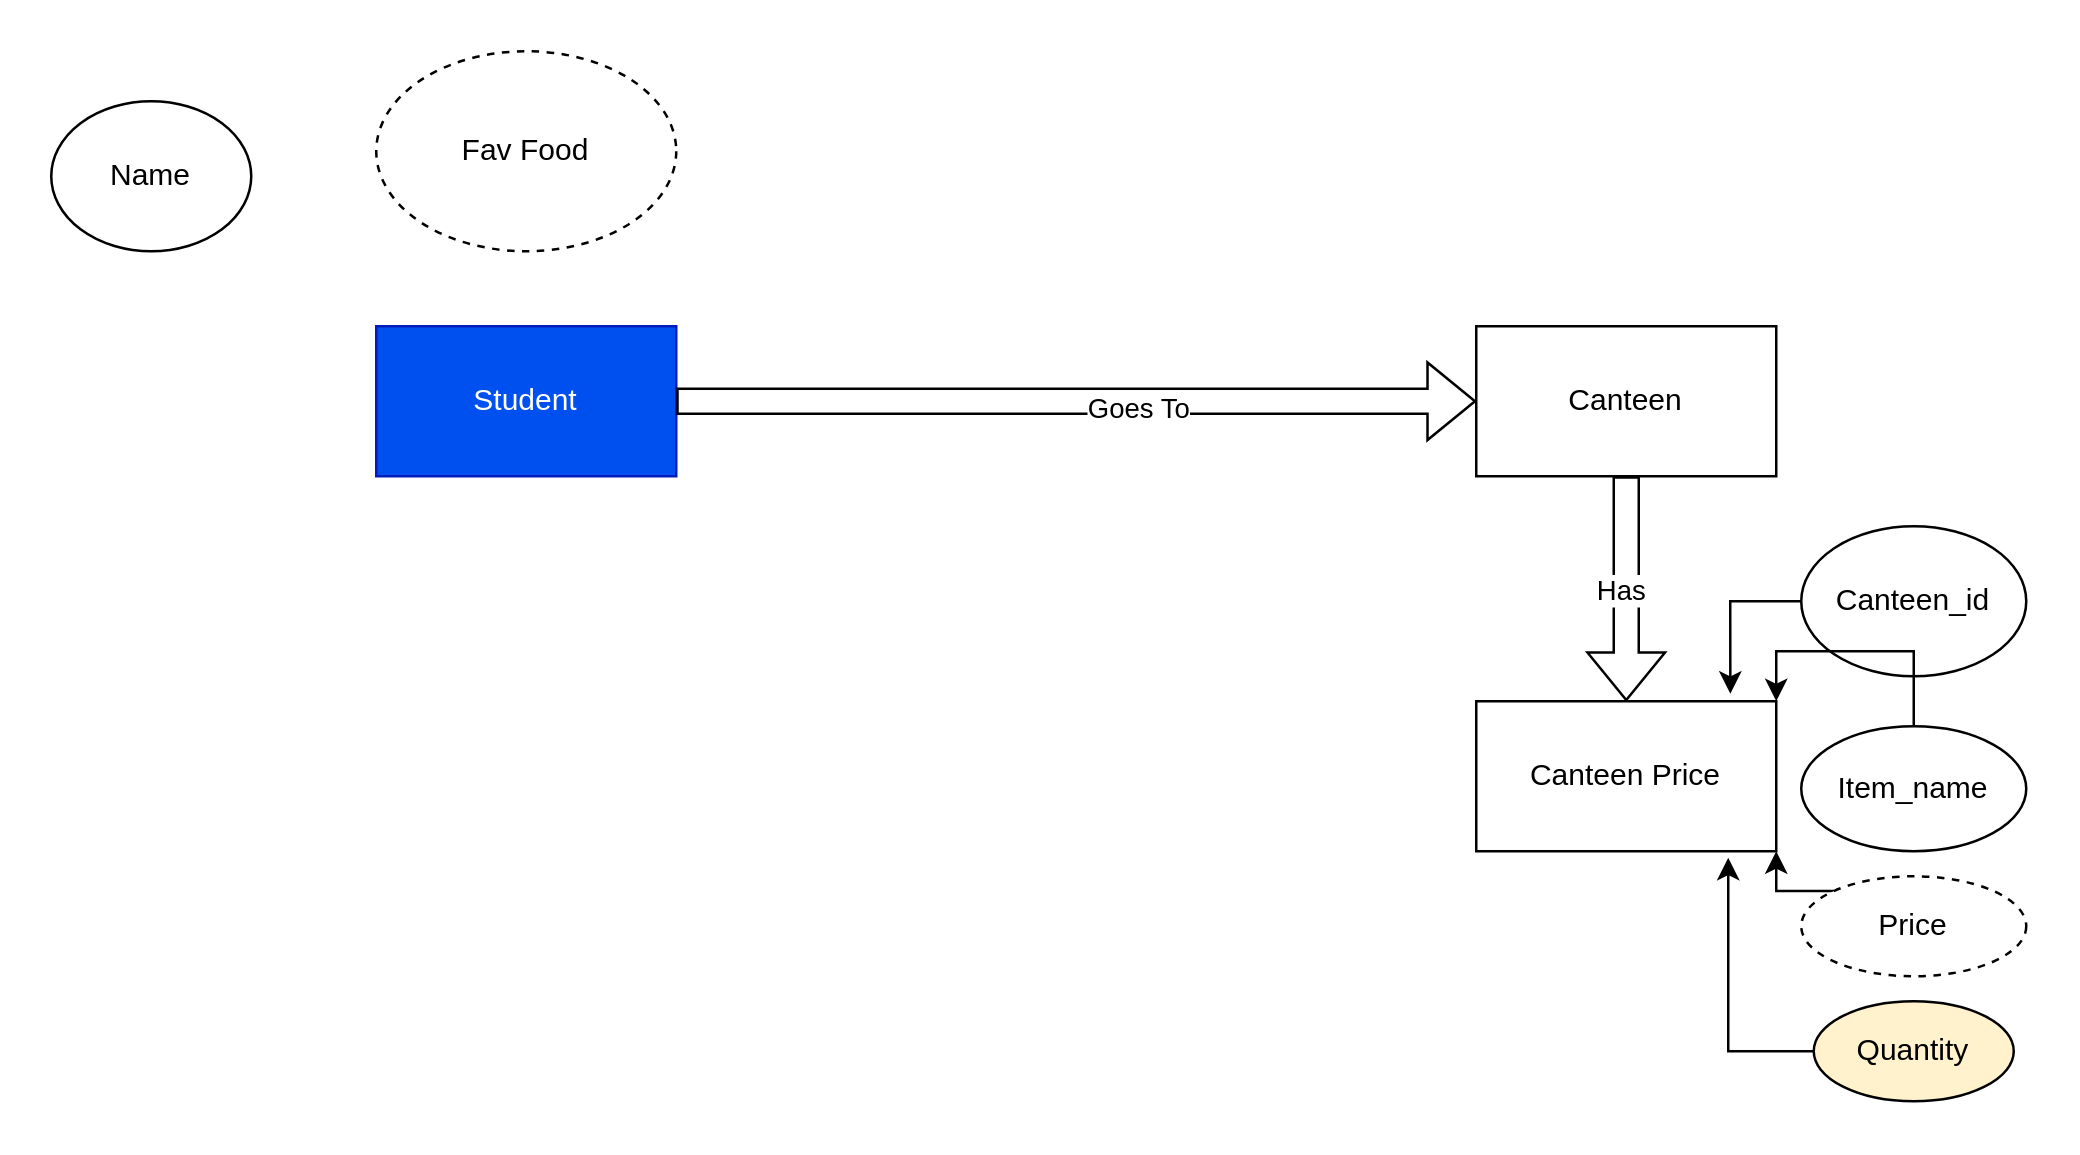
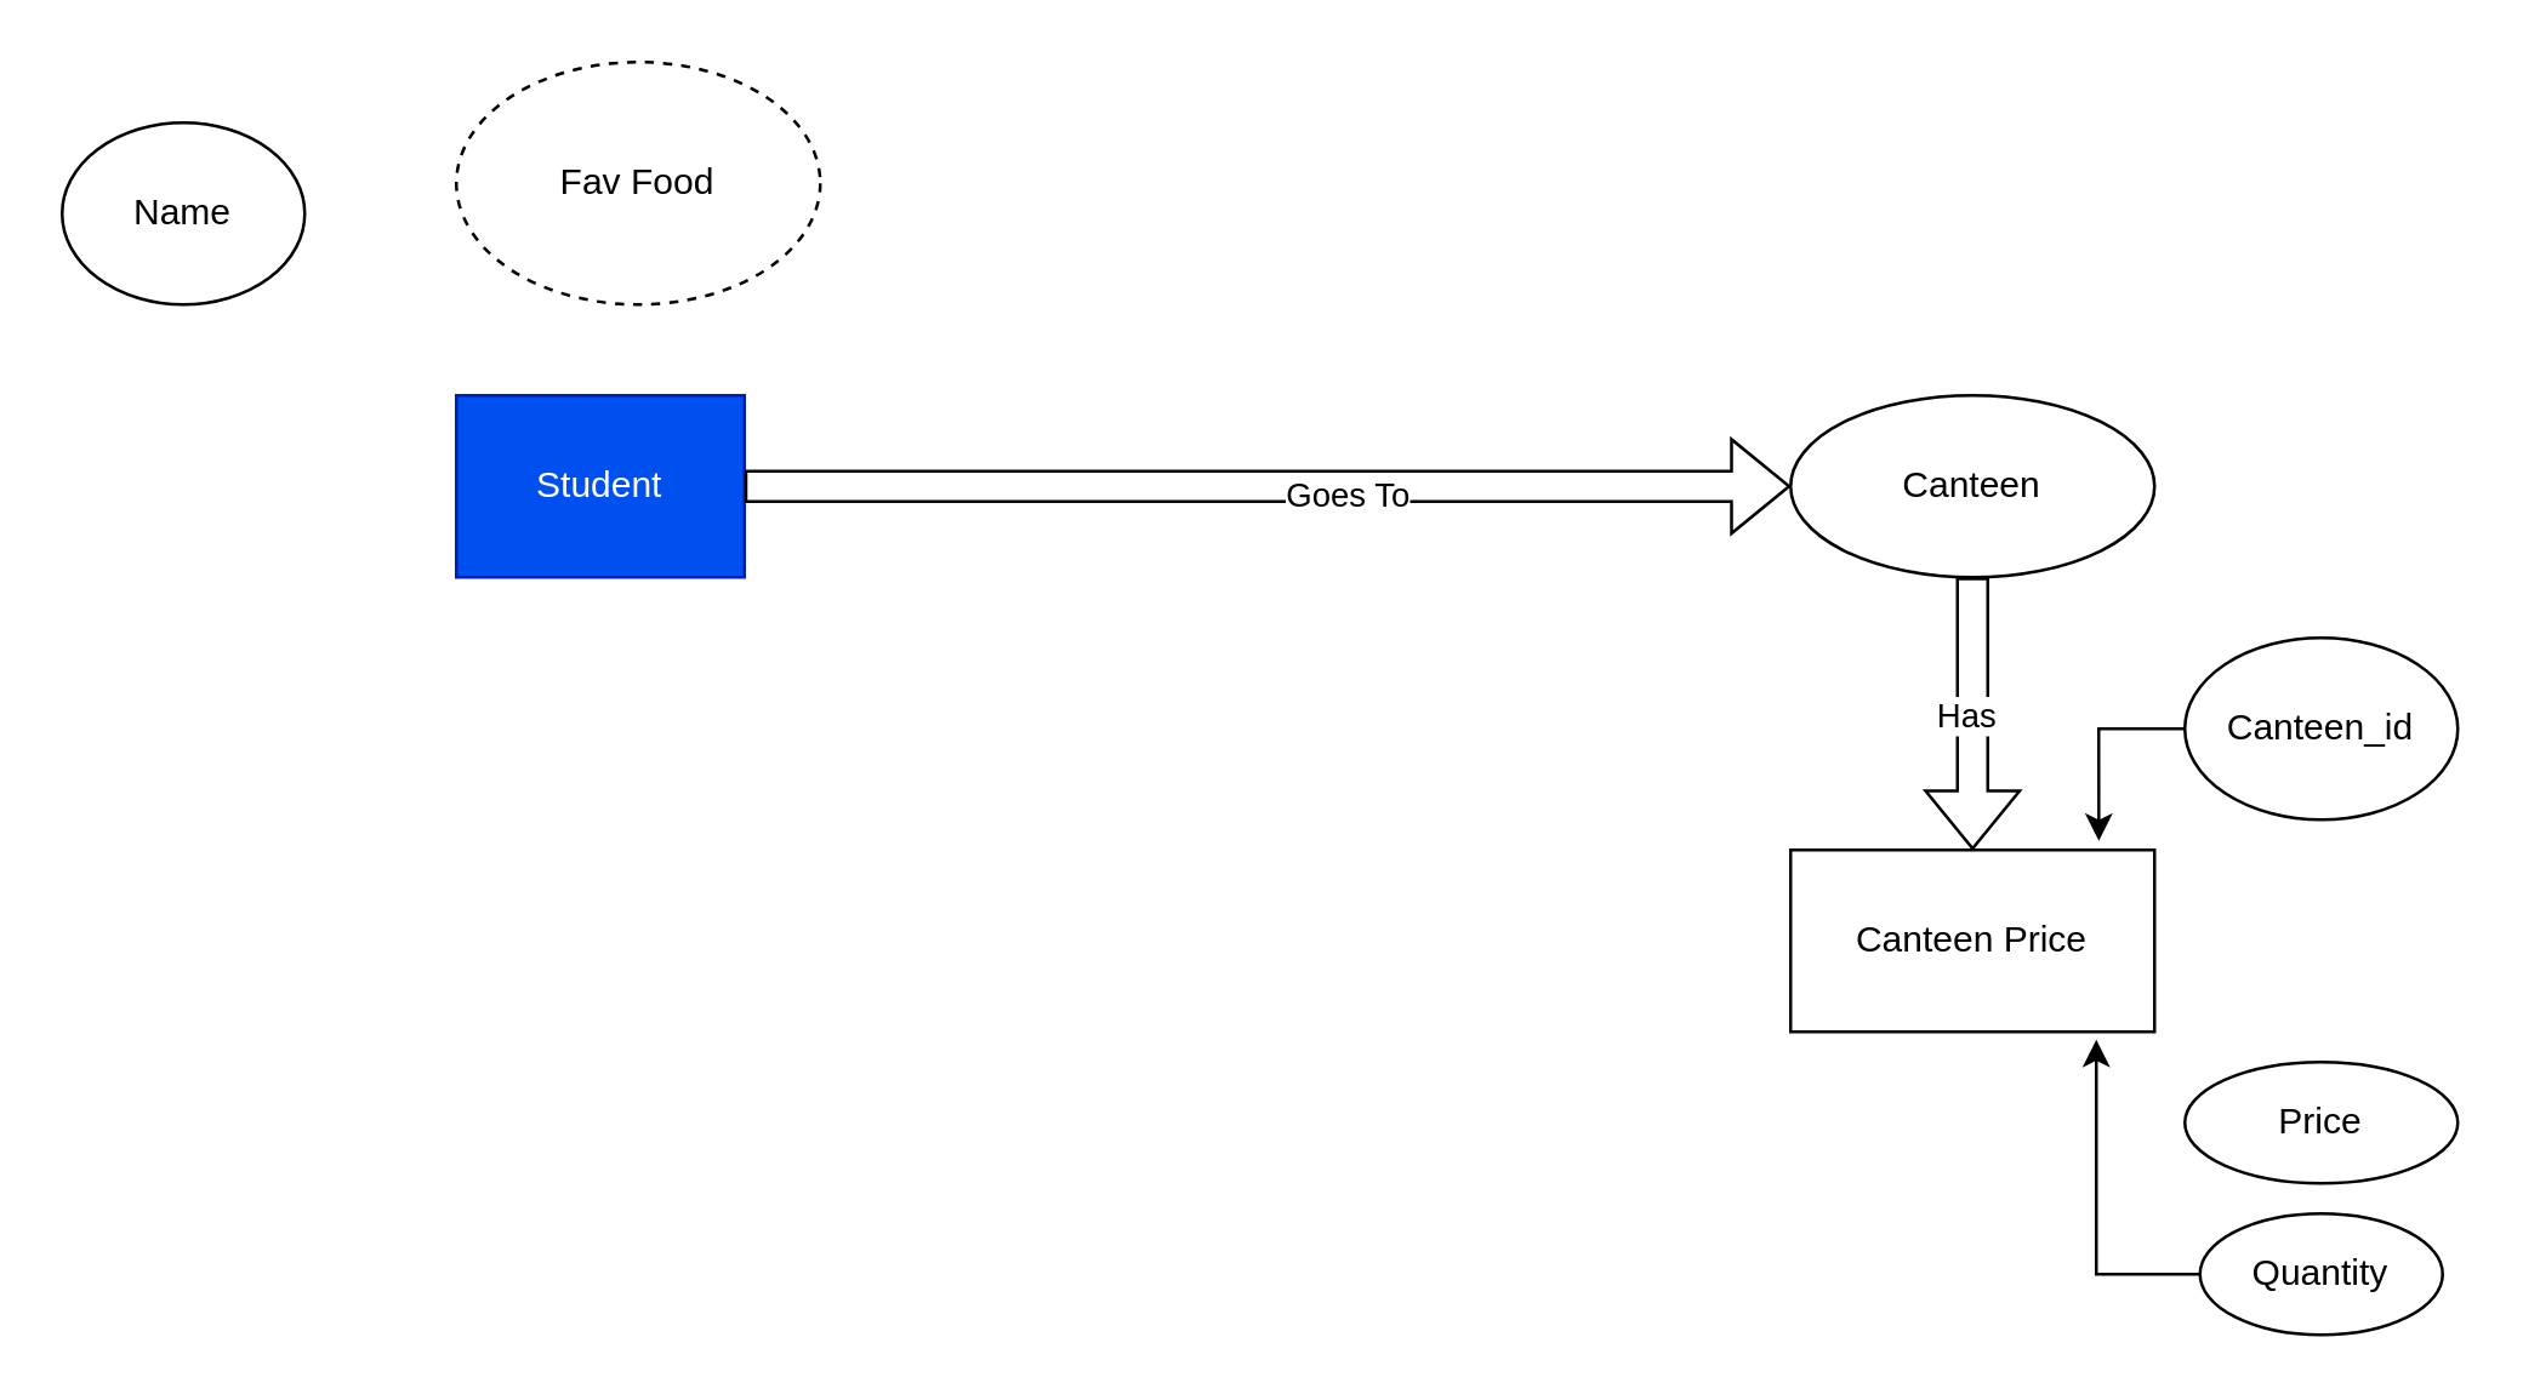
  <mxCell id="0" />
  <mxCell id="1" parent="0" />
- <mxCell id="2" value="Student" style="rounded=0;whiteSpace=wrap;html=1;fillColor=#0050ef;fontColor=#ffffff;strokeColor=#001DBC;" vertex="1" parent="1"><mxGeometry x="150" y="130" width="120" height="60" as="geometry" /></mxCell>
- <mxCell id="3" value="Canteen" style="rounded=0;whiteSpace=wrap;html=1;" vertex="1" parent="1"><mxGeometry x="590" y="130" width="120" height="60" as="geometry" /></mxCell>
+ <mxCell id="2" value="Student" style="rounded=0;whiteSpace=wrap;html=1;fillColor=#0050ef;fontColor=#ffffff;strokeColor=#001DBC;" vertex="1" parent="1"><mxGeometry x="150" y="130" width="95" height="60" as="geometry" /></mxCell>
+ <mxCell id="3" value="Canteen" style="ellipse;whiteSpace=wrap;html=1;" vertex="1" parent="1"><mxGeometry x="590" y="130" width="120" height="60" as="geometry" /></mxCell>
  <mxCell id="4" value="Name" style="ellipse;whiteSpace=wrap;html=1;" vertex="1" parent="1"><mxGeometry x="20" y="40" width="80" height="60" as="geometry" /></mxCell>
  <mxCell id="5" value="Fav Food" style="ellipse;whiteSpace=wrap;html=1;dashed=1;" vertex="1" parent="1"><mxGeometry x="150" y="20" width="120" height="80" as="geometry" /></mxCell>
  <mxCell id="6" value="" style="shape=flexArrow;endArrow=classic;html=1;rounded=0;exitX=1;exitY=0.5;exitDx=0;exitDy=0;entryX=0;entryY=0.5;entryDx=0;entryDy=0;" edge="1" parent="1" source="2" target="3"><mxGeometry width="50" height="50" relative="1" as="geometry"><mxPoint x="390" y="320" as="sourcePoint" /><mxPoint x="440" y="270" as="targetPoint" /><Array as="points" /></mxGeometry></mxCell>
  <mxCell id="7" value="Goes To" style="edgeLabel;html=1;align=center;verticalAlign=middle;resizable=0;points=[];" vertex="1" connectable="0" parent="6"><mxGeometry x="0.149" y="-2" relative="1" as="geometry"><mxPoint as="offset" /></mxGeometry></mxCell>
  <mxCell id="8" value="Canteen Price" style="rounded=0;whiteSpace=wrap;html=1;" vertex="1" parent="1"><mxGeometry x="590" y="280" width="120" height="60" as="geometry" /></mxCell>
  <mxCell id="9" value="" style="shape=flexArrow;endArrow=classic;html=1;rounded=0;entryX=0.5;entryY=0;entryDx=0;entryDy=0;exitX=0.5;exitY=1;exitDx=0;exitDy=0;" edge="1" parent="1" source="3" target="8"><mxGeometry width="50" height="50" relative="1" as="geometry"><mxPoint x="390" y="320" as="sourcePoint" /><mxPoint x="440" y="270" as="targetPoint" /></mxGeometry></mxCell>
  <mxCell id="10" value="Has" style="edgeLabel;html=1;align=center;verticalAlign=middle;resizable=0;points=[];" vertex="1" connectable="0" parent="9"><mxGeometry y="-3" relative="1" as="geometry"><mxPoint as="offset" /></mxGeometry></mxCell>
  <mxCell id="11" value="Canteen_id" style="ellipse;whiteSpace=wrap;html=1;" vertex="1" parent="1"><mxGeometry x="720" y="210" width="90" height="60" as="geometry" /></mxCell>
- <mxCell id="12" style="edgeStyle=orthogonalEdgeStyle;rounded=0;orthogonalLoop=1;jettySize=auto;html=1;exitX=0.5;exitY=0;exitDx=0;exitDy=0;entryX=1;entryY=0;entryDx=0;entryDy=0;" edge="1" parent="1" source="13" target="8"><mxGeometry relative="1" as="geometry" /></mxCell>
- <mxCell id="13" value="Item_name" style="ellipse;whiteSpace=wrap;html=1;" vertex="1" parent="1"><mxGeometry x="720" y="290" width="90" height="50" as="geometry" /></mxCell>
- <mxCell id="14" style="edgeStyle=orthogonalEdgeStyle;rounded=0;orthogonalLoop=1;jettySize=auto;html=1;exitX=0;exitY=0;exitDx=0;exitDy=0;entryX=1;entryY=1;entryDx=0;entryDy=0;" edge="1" parent="1" source="15" target="8"><mxGeometry relative="1" as="geometry" /></mxCell>
- <mxCell id="15" value="Price" style="ellipse;whiteSpace=wrap;html=1;dashed=1;" vertex="1" parent="1"><mxGeometry x="720" y="350" width="90" height="40" as="geometry" /></mxCell>
- <mxCell id="16" value="Quantity" style="ellipse;whiteSpace=wrap;html=1;fillColor=#fff2cc;" vertex="1" parent="1"><mxGeometry x="725" y="400" width="80" height="40" as="geometry" /></mxCell>
+ <mxCell id="15" value="Price" style="ellipse;whiteSpace=wrap;html=1;" vertex="1" parent="1"><mxGeometry x="720" y="350" width="90" height="40" as="geometry" /></mxCell>
+ <mxCell id="16" value="Quantity" style="ellipse;whiteSpace=wrap;html=1;" vertex="1" parent="1"><mxGeometry x="725" y="400" width="80" height="40" as="geometry" /></mxCell>
  <mxCell id="17" style="edgeStyle=orthogonalEdgeStyle;rounded=0;orthogonalLoop=1;jettySize=auto;html=1;exitX=0;exitY=0.5;exitDx=0;exitDy=0;entryX=0.847;entryY=-0.05;entryDx=0;entryDy=0;entryPerimeter=0;" edge="1" parent="1" source="11" target="8"><mxGeometry relative="1" as="geometry" /></mxCell>
  <mxCell id="18" style="edgeStyle=orthogonalEdgeStyle;rounded=0;orthogonalLoop=1;jettySize=auto;html=1;exitX=0;exitY=0.5;exitDx=0;exitDy=0;entryX=0.84;entryY=1.043;entryDx=0;entryDy=0;entryPerimeter=0;" edge="1" parent="1" source="16" target="8"><mxGeometry relative="1" as="geometry" /></mxCell>
